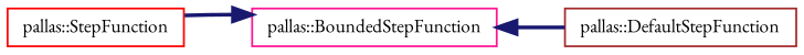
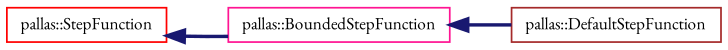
  digraph {
    fontname="EB Garamond"
    rankdir=LR
    node [fillcolor=white fontname="EB Garamond" fontsize=10 shape=record style=filled]
    edge [color=midnightblue dir=back fontname="EB Garamond" fontsize=10 labelfontname=Helvetica labelfontsize=10 style=bold]
    n1 [color=red height=0.2 label="pallas::StepFunction" width=0.4]
    n2 [color=deeppink height=0.2 label="pallas::BoundedStepFunction" width=0.4]
    n3 [color=brown height=0.2 label="pallas::DefaultStepFunction" width=0.4]
-   n2 -> n1
+   n1 -> n2
    n2 -> n3
  }
